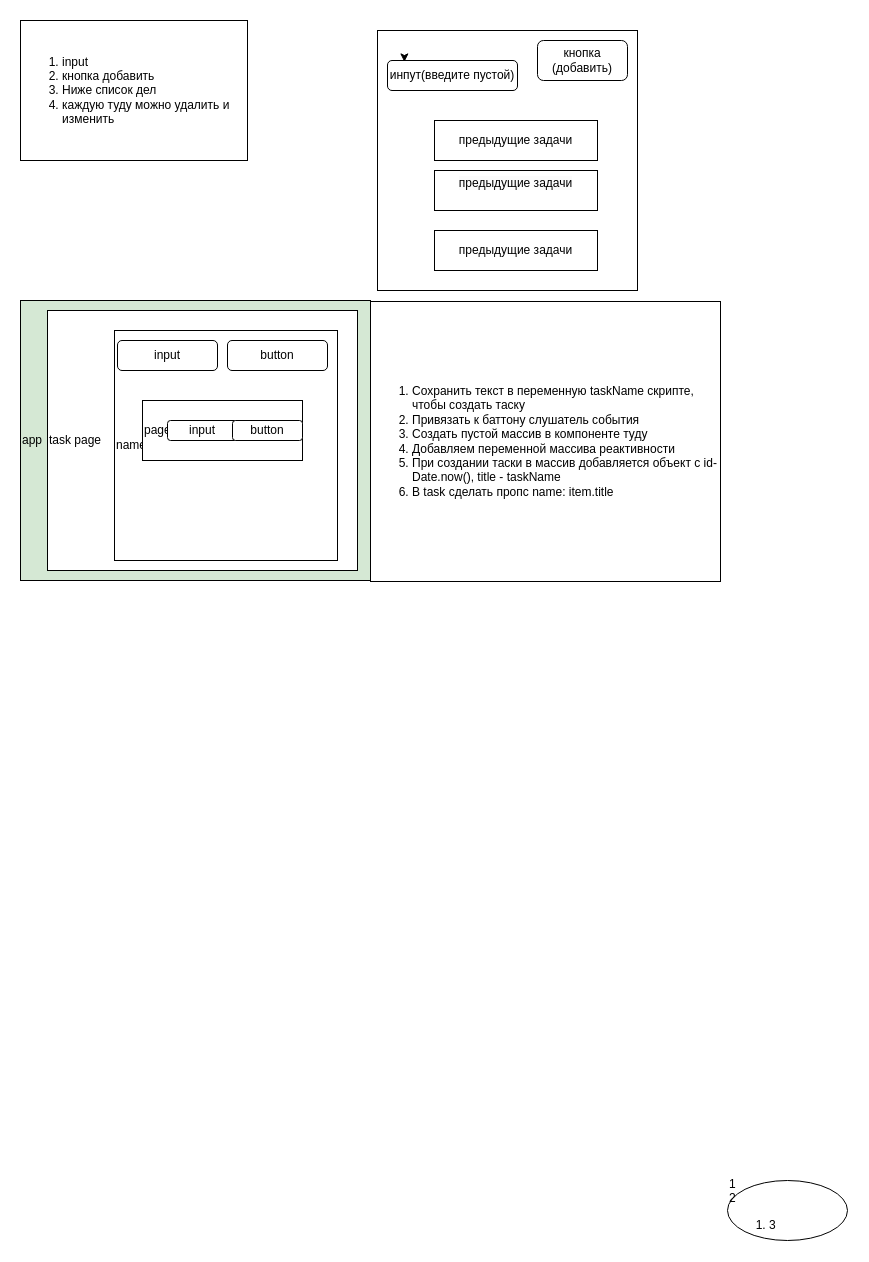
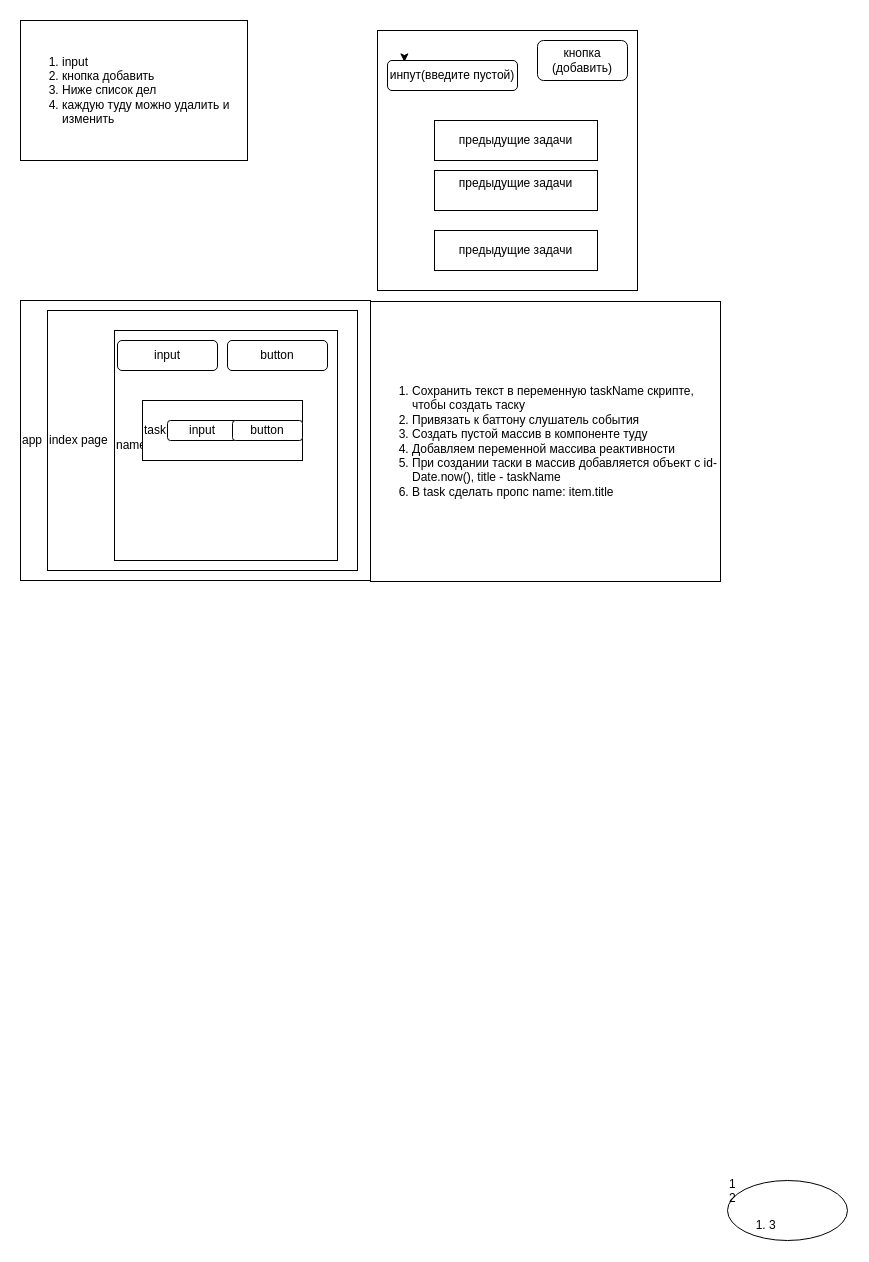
  <mxCell id="0" />
  <mxCell id="1" parent="0" />
  <mxCell id="2" value="1&lt;br&gt;2&lt;br&gt;&lt;ol&gt;&lt;li&gt;3&lt;/li&gt;&lt;/ol&gt;" style="ellipse;whiteSpace=wrap;html=1;align=left;" vertex="1" parent="1"><mxGeometry x="727" y="1180" width="120" height="60" as="geometry" /></mxCell>
  <mxCell id="3" value="&lt;ol&gt;&lt;li&gt;input&amp;nbsp;&lt;/li&gt;&lt;li&gt;кнопка добавить&lt;/li&gt;&lt;li&gt;Ниже список дел&lt;br&gt;&lt;/li&gt;&lt;li&gt;каждую туду можно удалить и изменить&lt;/li&gt;&lt;/ol&gt;" style="rounded=0;whiteSpace=wrap;html=1;align=left;" vertex="1" parent="1"><mxGeometry x="20" y="20" width="227" height="140" as="geometry" /></mxCell>
  <mxCell id="4" value="" style="whiteSpace=wrap;html=1;aspect=fixed;" vertex="1" parent="1"><mxGeometry x="377" y="30" width="260" height="260" as="geometry" /></mxCell>
  <mxCell id="5" value="инпут(введите пустой)" style="rounded=1;whiteSpace=wrap;html=1;" vertex="1" parent="1"><mxGeometry x="387" y="60" width="130" height="30" as="geometry" /></mxCell>
  <mxCell id="6" value="кнопка (добавить)" style="rounded=1;whiteSpace=wrap;html=1;" vertex="1" parent="1"><mxGeometry x="537" y="40" width="90" height="40" as="geometry" /></mxCell>
  <mxCell id="7" style="edgeStyle=orthogonalEdgeStyle;rounded=0;orthogonalLoop=1;jettySize=auto;html=1;exitX=0.25;exitY=0;exitDx=0;exitDy=0;entryX=0.13;entryY=0.048;entryDx=0;entryDy=0;entryPerimeter=0;" edge="1" parent="1" source="5" target="5"><mxGeometry relative="1" as="geometry" /></mxCell>
  <mxCell id="8" value="предыдущие задачи" style="rounded=0;whiteSpace=wrap;html=1;" vertex="1" parent="1"><mxGeometry x="434" y="120" width="163" height="40" as="geometry" /></mxCell>
  <mxCell id="9" value="предыдущие задачи" style="rounded=0;whiteSpace=wrap;html=1;" vertex="1" parent="1"><mxGeometry x="434" y="230" width="163" height="40" as="geometry" /></mxCell>
  <mxCell id="10" value="&#10;&lt;span style=&quot;color: rgb(0, 0, 0); font-family: Helvetica; font-size: 12px; font-style: normal; font-variant-ligatures: normal; font-variant-caps: normal; font-weight: 400; letter-spacing: normal; orphans: 2; text-indent: 0px; text-transform: none; widows: 2; word-spacing: 0px; -webkit-text-stroke-width: 0px; background-color: rgb(251, 251, 251); text-decoration-thickness: initial; text-decoration-style: initial; text-decoration-color: initial; float: none; display: inline !important;&quot;&gt;предыдущие задачи&lt;/span&gt;&#10;&#10;" style="rounded=0;whiteSpace=wrap;html=1;align=center;" vertex="1" parent="1"><mxGeometry x="434" y="170" width="163" height="40" as="geometry" /></mxCell>
- <mxCell id="11" value="app" style="rounded=0;whiteSpace=wrap;html=1;align=left;fillColor=#d5e8d4;" vertex="1" parent="1"><mxGeometry x="20" y="300" width="350" height="280" as="geometry" /></mxCell>
- <mxCell id="12" value="task page" style="rounded=0;whiteSpace=wrap;html=1;align=left;" vertex="1" parent="1"><mxGeometry x="47" y="310" width="310" height="260" as="geometry" /></mxCell>
+ <mxCell id="11" value="app" style="rounded=0;whiteSpace=wrap;html=1;align=left;" vertex="1" parent="1"><mxGeometry x="20" y="300" width="350" height="280" as="geometry" /></mxCell>
+ <mxCell id="12" value="index page" style="rounded=0;whiteSpace=wrap;html=1;align=left;" vertex="1" parent="1"><mxGeometry x="47" y="310" width="310" height="260" as="geometry" /></mxCell>
  <mxCell id="13" value="name" style="rounded=0;whiteSpace=wrap;html=1;align=left;" vertex="1" parent="1"><mxGeometry x="114" y="330" width="223" height="230" as="geometry" /></mxCell>
  <mxCell id="14" value="input" style="rounded=1;whiteSpace=wrap;html=1;" vertex="1" parent="1"><mxGeometry x="117" y="340" width="100" height="30" as="geometry" /></mxCell>
  <mxCell id="15" value="button" style="rounded=1;whiteSpace=wrap;html=1;" vertex="1" parent="1"><mxGeometry x="227" y="340" width="100" height="30" as="geometry" /></mxCell>
- <mxCell id="16" value="page" style="rounded=0;whiteSpace=wrap;html=1;align=left;" vertex="1" parent="1"><mxGeometry x="142" y="400" width="160" height="60" as="geometry" /></mxCell>
+ <mxCell id="16" value="task" style="rounded=0;whiteSpace=wrap;html=1;align=left;" vertex="1" parent="1"><mxGeometry x="142" y="400" width="160" height="60" as="geometry" /></mxCell>
  <mxCell id="17" value="input" style="rounded=1;whiteSpace=wrap;html=1;" vertex="1" parent="1"><mxGeometry x="167" y="420" width="70" height="20" as="geometry" /></mxCell>
  <mxCell id="18" value="button" style="rounded=1;whiteSpace=wrap;html=1;" vertex="1" parent="1"><mxGeometry x="232" y="420" width="70" height="20" as="geometry" /></mxCell>
  <mxCell id="19" value="&lt;ol&gt;&lt;li&gt;Сохранить текст в переменную taskName скрипте, чтобы создать таску&lt;br&gt;&lt;/li&gt;&lt;li&gt;Привязать к баттону слушатель события&lt;br&gt;&lt;/li&gt;&lt;li&gt;Создать пустой массив в компоненте туду&lt;/li&gt;&lt;li&gt;Добавляем переменной массива реактивности&lt;/li&gt;&lt;li&gt;При создании таски в массив добавляется объект с id-Date.now(), title - taskName&lt;br&gt;&lt;/li&gt;&lt;li&gt;В task сделать пропс name: item.title&lt;/li&gt;&lt;/ol&gt;" style="rounded=0;whiteSpace=wrap;html=1;align=left;" vertex="1" parent="1"><mxGeometry x="370" y="301" width="350" height="280" as="geometry" /></mxCell>
